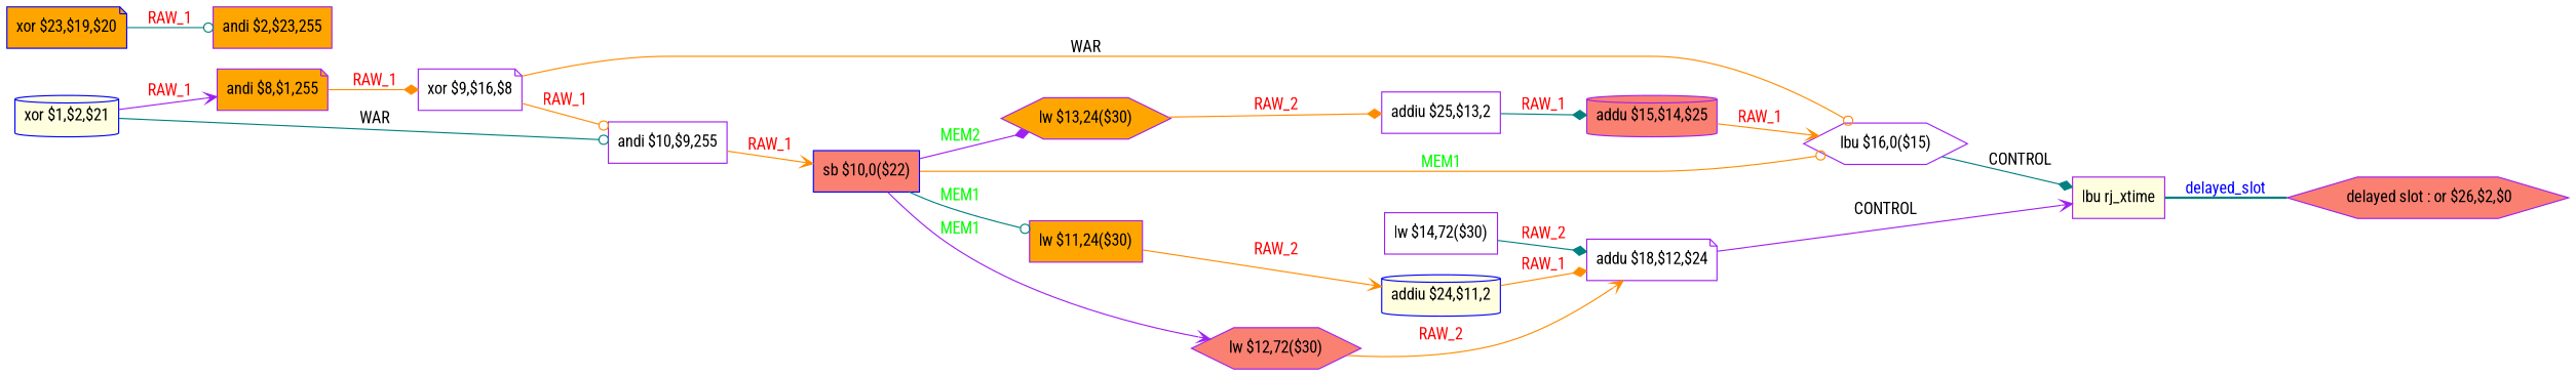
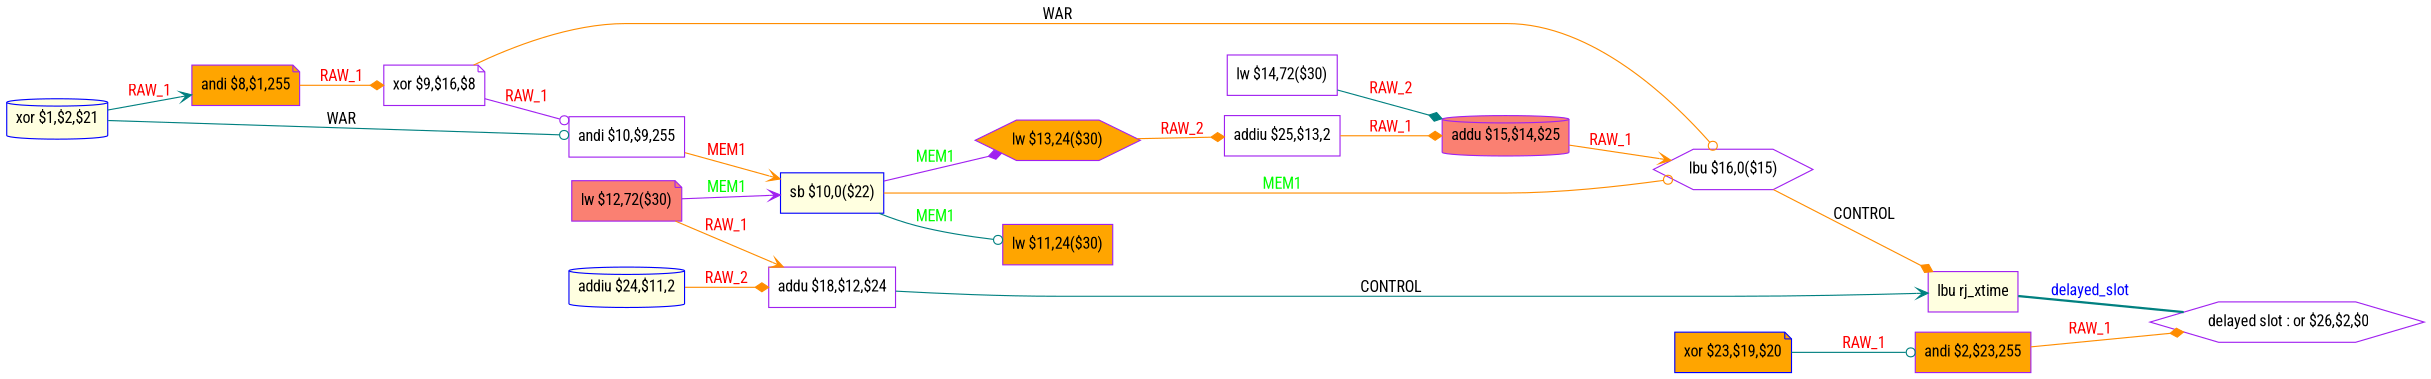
  digraph {
    fontname="Roboto Condensed"
    rankdir=LR
    node [color=purple fillcolor=white fontname="Roboto Condensed" shape=box style=filled]
    edge [color=darkorange fontcolor=red fontname="Roboto Condensed" arrowhead=diamond]
-   n1 [fillcolor=salmon label=" delayed slot : or $26,$2,$0" shape=hexagon]
+   n1 [label=" delayed slot : or $26,$2,$0" shape=hexagon]
    n2 [fillcolor=lightyellow label="lbu rj_xtime"]
    n3 [color=blue fillcolor=lightyellow label="xor $1,$2,$21" shape=cylinder]
    n4 [fillcolor=orange label="andi $8,$1,255" shape=note]
    n5 [label="andi $10,$9,255"]
    n6 [label="xor $9,$16,$8" shape=note]
    n7 [fillcolor=orange label="andi $2,$23,255"]
    n8 [label="lbu $16,0($15)" shape=hexagon]
-   n9 [color=blue fillcolor=salmon label="sb $10,0($22)"]
+   n9 [color=blue fillcolor=lightyellow label="sb $10,0($22)"]
    n10 [fillcolor=orange label="lw $11,24($30)"]
-   n11 [fillcolor=salmon label="lw $12,72($30)" shape=hexagon]
+   n11 [fillcolor=salmon label="lw $12,72($30)" shape=note]
    n12 [fillcolor=orange label="lw $13,24($30)" shape=hexagon]
    n13 [color=blue fillcolor=lightyellow label="addiu $24,$11,2" shape=cylinder]
-   n14 [label="addu $18,$12,$24" shape=note]
+   n14 [label="addu $18,$12,$24"]
    n15 [label="addiu $25,$13,2"]
    n16 [label="lw $14,72($30)"]
    n17 [fillcolor=salmon label="addu $15,$14,$25" shape=cylinder]
    n18 [color=blue fillcolor=orange label="xor $23,$19,$20" shape=note]
    n2 -> n1 [color=teal dir=none fontcolor=blue label=delayed_slot style=bold arrowhead=""]
-   n3 -> n4 [arrowhead=vee color=purple label=RAW_1]
+   n3 -> n4 [arrowhead=vee color=teal label=RAW_1]
    n3 -> n5 [arrowhead=odot color=teal label=WAR fontcolor=""]
    n4 -> n6 [label=RAW_1]
-   n5 -> n9 [arrowhead=vee label=RAW_1]
-   n6 -> n5 [arrowhead=odot label=RAW_1]
+   n5 -> n9 [arrowhead=vee label=MEM1]
+   n6 -> n5 [arrowhead=odot color=purple label=RAW_1]
    n6 -> n8 [arrowhead=odot label=WAR fontcolor=""]
-   n8 -> n2 [color=teal label=CONTROL fontcolor=""]
+   n7 -> n1 [label=RAW_1]
+   n8 -> n2 [label=CONTROL fontcolor=""]
    n9 -> n8 [arrowhead=odot fontcolor=green label=MEM1]
    n9 -> n10 [arrowhead=odot color=teal fontcolor=green label=MEM1]
-   n9 -> n11 [arrowhead=vee color=purple fontcolor=green label=MEM1]
-   n9 -> n12 [color=purple fontcolor=green label=MEM2]
-   n10 -> n13 [arrowhead=vee label=RAW_2]
-   n11 -> n14 [arrowhead=vee label=RAW_2]
+   n11 -> n9 [arrowhead=vee color=purple fontcolor=green label=MEM1]
+   n9 -> n12 [color=purple fontcolor=green label=MEM1]
+   n11 -> n14 [arrowhead=vee label=RAW_1]
    n12 -> n15 [label=RAW_2]
-   n13 -> n14 [label=RAW_1]
-   n14 -> n2 [arrowhead=vee color=purple label=CONTROL fontcolor=""]
-   n15 -> n17 [color=teal label=RAW_1]
-   n16 -> n14 [color=teal label=RAW_2]
+   n13 -> n14 [label=RAW_2]
+   n14 -> n2 [arrowhead=vee color=teal label=CONTROL fontcolor=""]
+   n15 -> n17 [label=RAW_1]
+   n16 -> n17 [color=teal label=RAW_2]
    n17 -> n8 [arrowhead=vee label=RAW_1]
    n18 -> n7 [arrowhead=odot color=teal label=RAW_1]
  }
